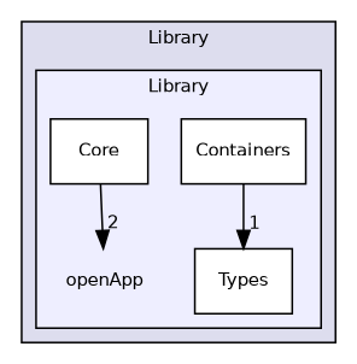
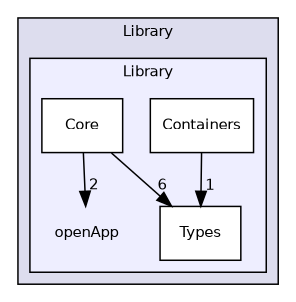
  digraph {
    compound=true
    node [fontname=Helvetica fontsize=10 shape=box color=black fillcolor=white style=filled]
    edge [labeldistance=1.5 labelfontname=Helvetica labelfontsize=10]
    n1 [label=openApp shape=plaintext color="" fillcolor="" style=""]
    n2 [label=Containers]
    n3 [label=Core]
    n4 [label=Types]
    subgraph cluster_1 {
      bgcolor="#ddddee"
      fontname=Helvetica
      fontsize=10
      label=Library
      pencolor=black
      subgraph cluster_2 {
        bgcolor="#eeeeff"
        fontname=Helvetica
        fontsize=10
        label=Library
        pencolor=black
        n1
        n2
        n3
        n4
      }
    }
    n2 -> n4 [headlabel=1]
    n3 -> n1 [headlabel=2]
+   n3 -> n4 [headlabel=6]
  }
